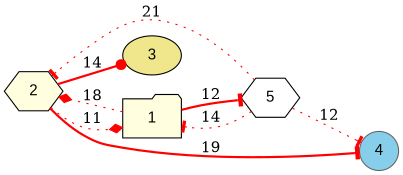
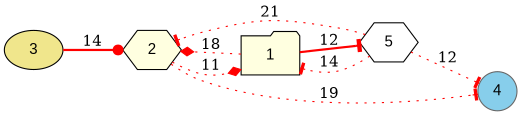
  digraph {
    rankdir=LR
    node [color=black fillcolor=lightyellow fontname=Arial shape=hexagon style=filled]
    edge [arrowhead=tee color=red style=dotted]
    3 [fillcolor=khaki shape=ellipse]
    1 [shape=folder]
    2
    5 [fillcolor=white]
    4 [color=gray40 fillcolor=skyblue shape=circle]
    1 -> 2 [arrowhead=diamond label=18]
    1 -> 5 [label=12 style=bold]
-   2 -> 3 [arrowhead=dot label=14 style=bold]
+   3 -> 2 [arrowhead=dot label=14 style=bold]
    2 -> 1 [arrowhead=diamond label=11]
-   2 -> 4 [label=19 style=bold]
+   2 -> 4 [label=19]
    5 -> 1 [label=14]
    5 -> 2 [label=21]
    5 -> 4 [label=12]
  }
